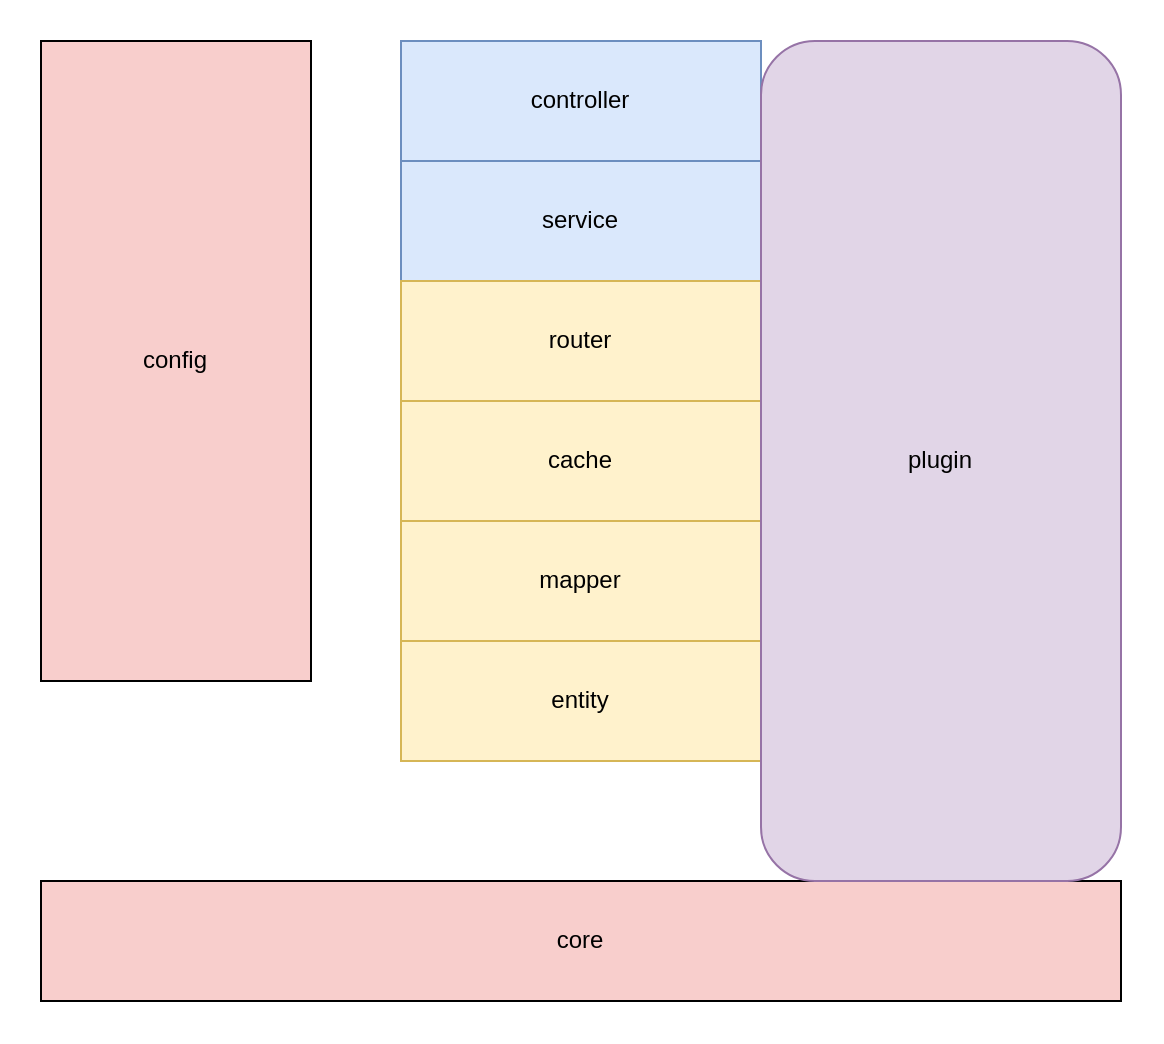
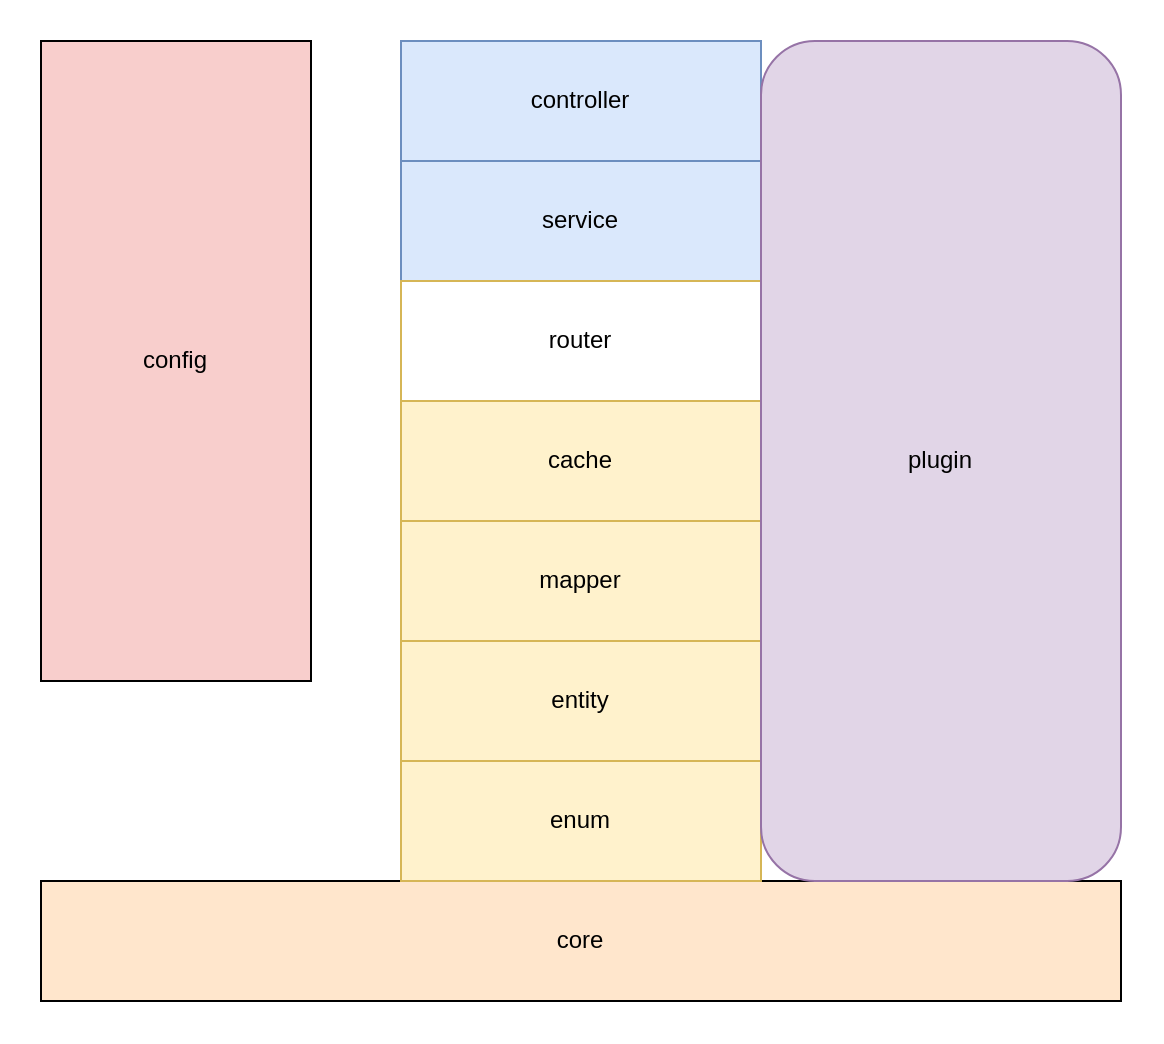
  <mxCell id="0" />
  <mxCell id="1" parent="0" />
- <mxCell id="2" value="core" style="rounded=0;whiteSpace=wrap;html=1;fillColor=#f8cecc;" parent="1" vertex="1"><mxGeometry x="20" y="440" width="540" height="60" as="geometry" /></mxCell>
+ <mxCell id="2" value="core" style="rounded=0;whiteSpace=wrap;html=1;fillColor=#ffe6cc;" parent="1" vertex="1"><mxGeometry x="20" y="440" width="540" height="60" as="geometry" /></mxCell>
  <mxCell id="3" value="config" style="rounded=0;whiteSpace=wrap;html=1;fillColor=#f8cecc;" parent="1" vertex="1"><mxGeometry x="20" y="20" width="135" height="320" as="geometry" /></mxCell>
+ <mxCell id="4" value="enum" style="rounded=0;whiteSpace=wrap;html=1;fillColor=#fff2cc;strokeColor=#d6b656;" parent="1" vertex="1"><mxGeometry x="200" y="380" width="180" height="60" as="geometry" /></mxCell>
  <mxCell id="5" value="entity" style="rounded=0;whiteSpace=wrap;html=1;fillColor=#fff2cc;strokeColor=#d6b656;" parent="1" vertex="1"><mxGeometry x="200" y="320" width="180" height="60" as="geometry" /></mxCell>
  <mxCell id="6" value="mapper" style="rounded=0;whiteSpace=wrap;html=1;fillColor=#fff2cc;strokeColor=#d6b656;" parent="1" vertex="1"><mxGeometry x="200" y="260" width="180" height="60" as="geometry" /></mxCell>
  <mxCell id="7" value="cache" style="rounded=0;whiteSpace=wrap;html=1;fillColor=#fff2cc;strokeColor=#d6b656;" parent="1" vertex="1"><mxGeometry x="200" y="200" width="180" height="60" as="geometry" /></mxCell>
  <mxCell id="8" value="service" style="rounded=0;whiteSpace=wrap;html=1;fillColor=#dae8fc;strokeColor=#6c8ebf;" parent="1" vertex="1"><mxGeometry x="200" y="80" width="180" height="60" as="geometry" /></mxCell>
  <mxCell id="9" value="controller" style="rounded=0;whiteSpace=wrap;html=1;fillColor=#dae8fc;strokeColor=#6c8ebf;" parent="1" vertex="1"><mxGeometry x="200" y="20" width="180" height="60" as="geometry" /></mxCell>
- <mxCell id="10" value="router" style="rounded=0;whiteSpace=wrap;html=1;fillColor=#fff2cc;strokeColor=#d6b656;" parent="1" vertex="1"><mxGeometry x="200" y="140" width="180" height="60" as="geometry" /></mxCell>
+ <mxCell id="10" value="router" style="rounded=0;whiteSpace=wrap;html=1;fillColor=#ffffff;strokeColor=#d6b656;" parent="1" vertex="1"><mxGeometry x="200" y="140" width="180" height="60" as="geometry" /></mxCell>
  <mxCell id="11" value="plugin" style="whiteSpace=wrap;html=1;fillColor=#e1d5e7;strokeColor=#9673a6;rounded=1;" parent="1" vertex="1"><mxGeometry x="380" y="20" width="180" height="420" as="geometry" /></mxCell>
